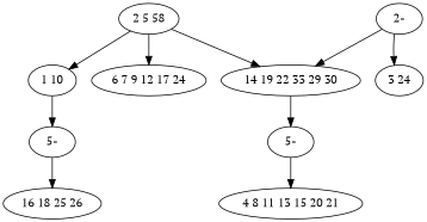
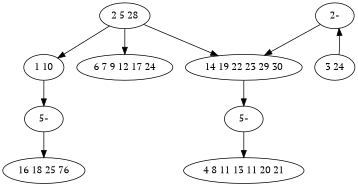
  digraph {
    fontname="PT Serif"
    node [fontname="PT Serif"]
    edge [fontname="PT Serif"]
-   n1 [label="2 5 58"]
+   n1 [label="2 5 28"]
    n2 [label="1 10"]
-   n3 [label="14 19 22 33 29 30"]
+   n3 [label="14 19 22 23 29 30"]
    n4 [label="6 7 9 12 17 24"]
    n5 [label="5-"]
    n6 [label="5-"]
-   n7 [label="16 18 25 26"]
-   n8 [label="4 8 11 13 15 20 21"]
+   n7 [label="16 18 25 76"]
+   n8 [label="4 8 11 13 11 20 21"]
    n9 [label="2-"]
    n10 [label="3 24"]
    n1 -> n2
    n1 -> n3
    n1 -> n4
    n2 -> n5
    n3 -> n6
    n5 -> n7
    n6 -> n8
    n9 -> n3
-   n9 -> n10
+   n10 -> n9
  }
